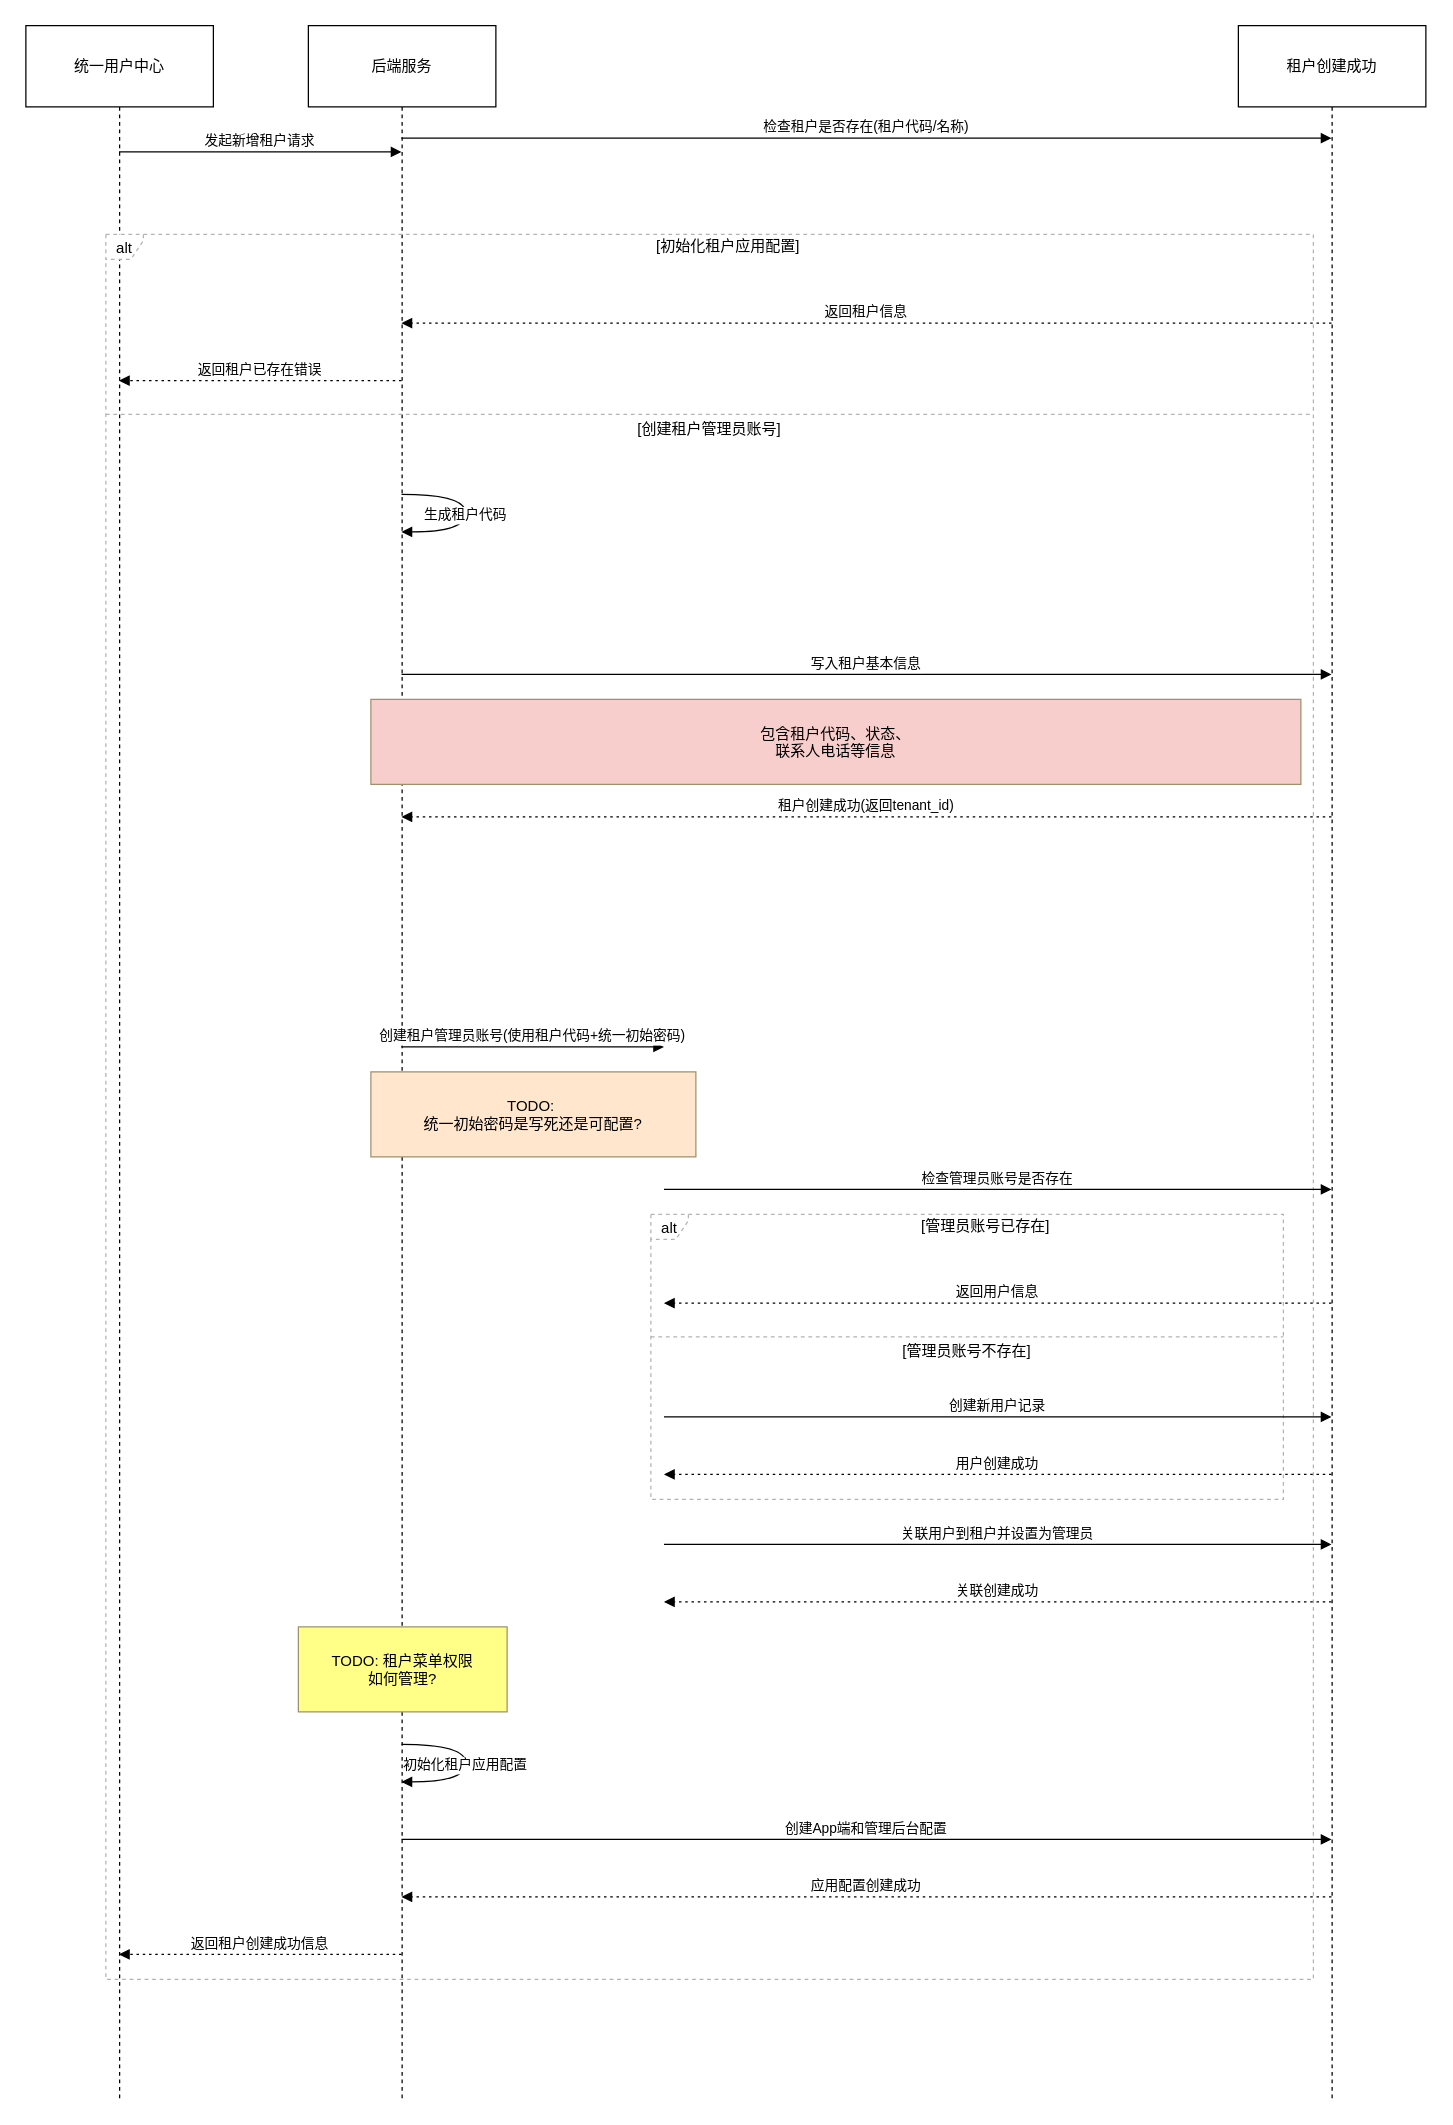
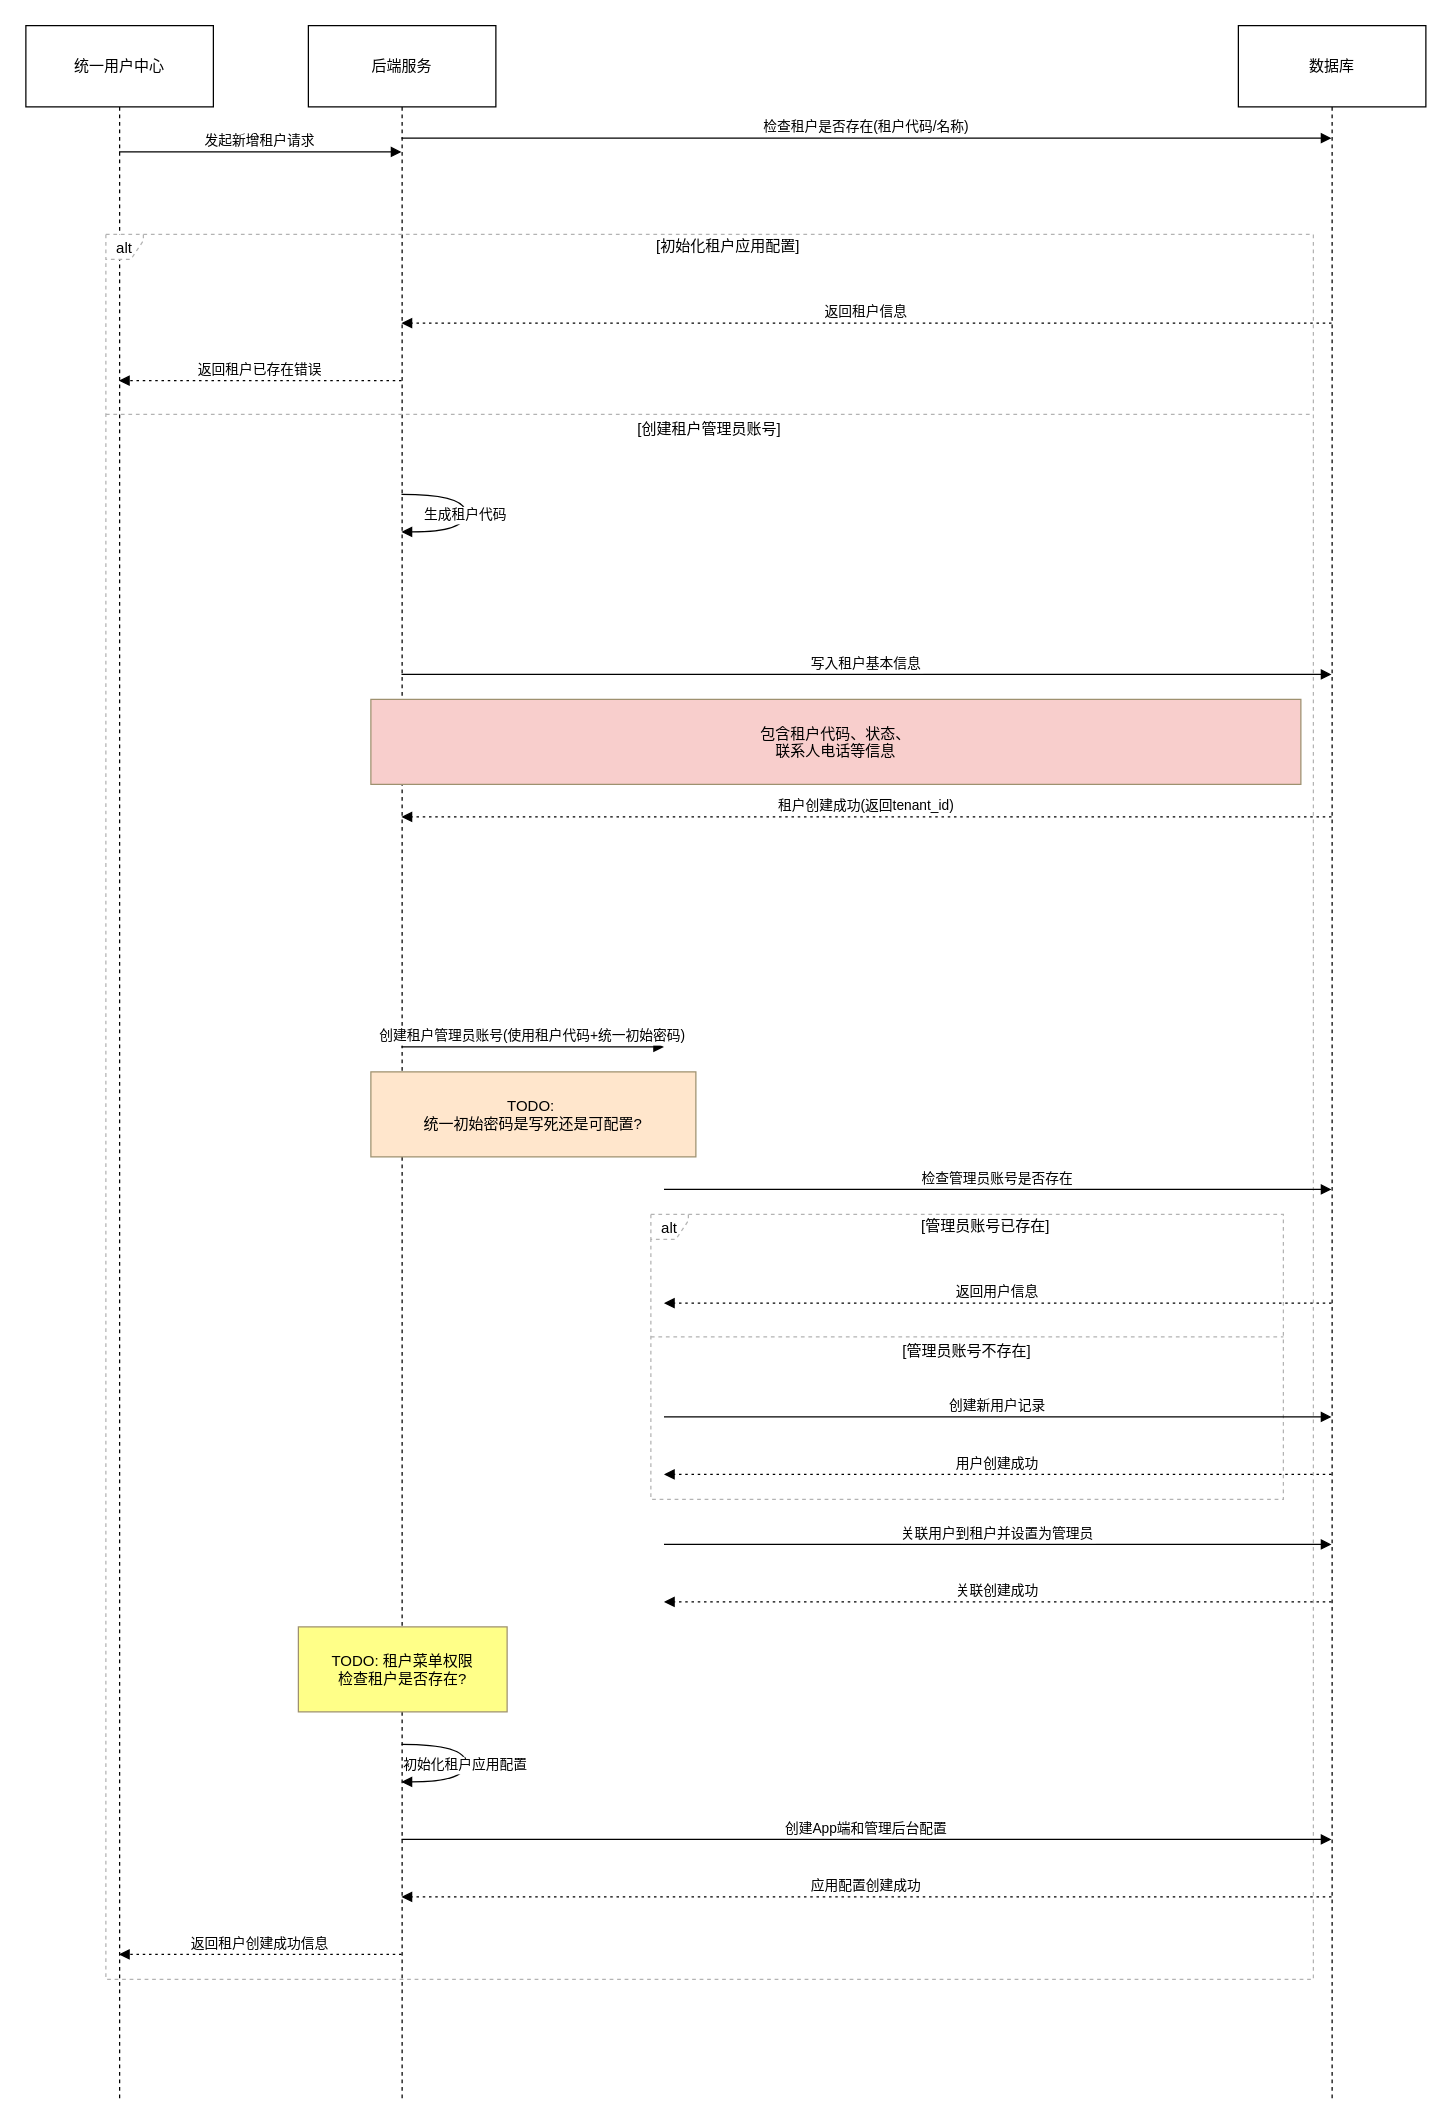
  <mxCell id="0" />
  <mxCell id="1" parent="0" />
  <mxCell id="2" value="统一用户中心" style="shape=umlLifeline;perimeter=lifelinePerimeter;whiteSpace=wrap;container=1;dropTarget=0;collapsible=0;recursiveResize=0;outlineConnect=0;portConstraint=eastwest;newEdgeStyle={&quot;edgeStyle&quot;:&quot;elbowEdgeStyle&quot;,&quot;elbow&quot;:&quot;vertical&quot;,&quot;curved&quot;:0,&quot;rounded&quot;:0};size=65;" vertex="1" parent="1"><mxGeometry x="20" y="20" width="150" height="1658" as="geometry" /></mxCell>
  <mxCell id="3" value="后端服务" style="shape=umlLifeline;perimeter=lifelinePerimeter;whiteSpace=wrap;container=1;dropTarget=0;collapsible=0;recursiveResize=0;outlineConnect=0;portConstraint=eastwest;newEdgeStyle={&quot;edgeStyle&quot;:&quot;elbowEdgeStyle&quot;,&quot;elbow&quot;:&quot;vertical&quot;,&quot;curved&quot;:0,&quot;rounded&quot;:0};size=65;" vertex="1" parent="1"><mxGeometry x="246" y="20" width="150" height="1658" as="geometry" /></mxCell>
- <mxCell id="4" value="租户创建成功" style="shape=umlLifeline;perimeter=lifelinePerimeter;whiteSpace=wrap;container=1;dropTarget=0;collapsible=0;recursiveResize=0;outlineConnect=0;portConstraint=eastwest;newEdgeStyle={&quot;edgeStyle&quot;:&quot;elbowEdgeStyle&quot;,&quot;elbow&quot;:&quot;vertical&quot;,&quot;curved&quot;:0,&quot;rounded&quot;:0};size=65;" vertex="1" parent="1"><mxGeometry x="990" y="20" width="150" height="1658" as="geometry" /></mxCell>
+ <mxCell id="4" value="数据库" style="shape=umlLifeline;perimeter=lifelinePerimeter;whiteSpace=wrap;container=1;dropTarget=0;collapsible=0;recursiveResize=0;outlineConnect=0;portConstraint=eastwest;newEdgeStyle={&quot;edgeStyle&quot;:&quot;elbowEdgeStyle&quot;,&quot;elbow&quot;:&quot;vertical&quot;,&quot;curved&quot;:0,&quot;rounded&quot;:0};size=65;" vertex="1" parent="1"><mxGeometry x="990" y="20" width="150" height="1658" as="geometry" /></mxCell>
  <mxCell id="5" value="alt" style="shape=umlFrame;dashed=1;pointerEvents=0;dropTarget=0;strokeColor=#B3B3B3;height=20;width=30" vertex="1" parent="1"><mxGeometry x="520" y="971" width="506" height="228" as="geometry" /></mxCell>
  <mxCell id="6" value="[管理员账号已存在]" style="text;strokeColor=none;fillColor=none;align=center;verticalAlign=middle;whiteSpace=wrap;" vertex="1" parent="5"><mxGeometry x="30" width="476" height="20" as="geometry" /></mxCell>
  <mxCell id="7" value="[管理员账号不存在]" style="shape=line;dashed=1;whiteSpace=wrap;verticalAlign=top;labelPosition=center;verticalLabelPosition=middle;align=center;strokeColor=#B3B3B3;" vertex="1" parent="5"><mxGeometry y="96" width="506" height="4" as="geometry" /></mxCell>
  <mxCell id="8" value="alt" style="shape=umlFrame;dashed=1;pointerEvents=0;dropTarget=0;strokeColor=#B3B3B3;height=20;width=30" vertex="1" parent="1"><mxGeometry x="84" y="187" width="966" height="1396" as="geometry" /></mxCell>
  <mxCell id="9" value="[初始化租户应用配置]" style="text;strokeColor=none;fillColor=none;align=center;verticalAlign=middle;whiteSpace=wrap;" vertex="1" parent="8"><mxGeometry x="30" width="936" height="20" as="geometry" /></mxCell>
  <mxCell id="10" value="[创建租户管理员账号]" style="shape=line;dashed=1;whiteSpace=wrap;verticalAlign=top;labelPosition=center;verticalLabelPosition=middle;align=center;strokeColor=#B3B3B3;" vertex="1" parent="8"><mxGeometry y="142" width="966" height="4" as="geometry" /></mxCell>
  <mxCell id="11" value="发起新增租户请求" style="verticalAlign=bottom;edgeStyle=elbowEdgeStyle;elbow=vertical;curved=0;rounded=0;endArrow=block;" edge="1" parent="1" source="2" target="3"><mxGeometry relative="1" as="geometry"><Array as="points"><mxPoint x="217" y="121" /></Array></mxGeometry></mxCell>
  <mxCell id="12" value="检查租户是否存在(租户代码/名称)" style="verticalAlign=bottom;edgeStyle=elbowEdgeStyle;elbow=vertical;curved=0;rounded=0;endArrow=block;" edge="1" parent="1" source="3" target="4"><mxGeometry relative="1" as="geometry"><Array as="points"><mxPoint x="920" y="110" /></Array></mxGeometry></mxCell>
  <mxCell id="13" value="返回租户信息" style="verticalAlign=bottom;edgeStyle=elbowEdgeStyle;elbow=vertical;curved=0;rounded=0;dashed=1;dashPattern=2 3;endArrow=block;" edge="1" parent="1" source="4" target="3"><mxGeometry relative="1" as="geometry"><Array as="points"><mxPoint x="680" y="258" /></Array></mxGeometry></mxCell>
  <mxCell id="14" value="返回租户已存在错误" style="verticalAlign=bottom;edgeStyle=elbowEdgeStyle;elbow=vertical;curved=0;rounded=0;dashed=1;dashPattern=2 3;endArrow=block;" edge="1" parent="1" source="3" target="2"><mxGeometry relative="1" as="geometry"><Array as="points"><mxPoint x="220" y="304" /></Array></mxGeometry></mxCell>
  <mxCell id="15" value="生成租户代码" style="curved=1;endArrow=block;rounded=0;" edge="1" parent="1" source="3" target="3"><mxGeometry relative="1" as="geometry"><Array as="points"><mxPoint x="372" y="395" /><mxPoint x="372" y="425" /></Array></mxGeometry></mxCell>
  <mxCell id="16" value="写入租户基本信息" style="verticalAlign=bottom;edgeStyle=elbowEdgeStyle;elbow=vertical;curved=0;rounded=0;endArrow=block;" edge="1" parent="1" source="3" target="4"><mxGeometry relative="1" as="geometry"><Array as="points"><mxPoint x="677" y="539" /></Array></mxGeometry></mxCell>
  <mxCell id="17" value="租户创建成功(返回tenant_id)" style="verticalAlign=bottom;edgeStyle=elbowEdgeStyle;elbow=vertical;curved=0;rounded=0;dashed=1;dashPattern=2 3;endArrow=block;" edge="1" parent="1" source="4" target="3"><mxGeometry relative="1" as="geometry"><Array as="points"><mxPoint x="680" y="653" /></Array></mxGeometry></mxCell>
  <mxCell id="18" value="创建租户管理员账号(使用租户代码+统一初始密码)" style="verticalAlign=bottom;edgeStyle=elbowEdgeStyle;elbow=vertical;curved=0;rounded=0;endArrow=block;" edge="1" parent="1" source="3"><mxGeometry relative="1" as="geometry"><Array as="points"><mxPoint x="435" y="837" /></Array><mxPoint x="530.5" y="837" as="targetPoint" /></mxGeometry></mxCell>
  <mxCell id="19" value="检查管理员账号是否存在" style="verticalAlign=bottom;edgeStyle=elbowEdgeStyle;elbow=vertical;curved=0;rounded=0;endArrow=block;" edge="1" parent="1" target="4"><mxGeometry relative="1" as="geometry"><Array as="points"><mxPoint x="782" y="951" /></Array><mxPoint x="530.5" y="951" as="sourcePoint" /></mxGeometry></mxCell>
  <mxCell id="20" value="返回用户信息" style="verticalAlign=bottom;edgeStyle=elbowEdgeStyle;elbow=vertical;curved=0;rounded=0;dashed=1;dashPattern=2 3;endArrow=block;" edge="1" parent="1" source="4"><mxGeometry relative="1" as="geometry"><Array as="points"><mxPoint x="785" y="1042" /></Array><mxPoint x="530.5" y="1042" as="targetPoint" /></mxGeometry></mxCell>
  <mxCell id="21" value="创建新用户记录" style="verticalAlign=bottom;edgeStyle=elbowEdgeStyle;elbow=vertical;curved=0;rounded=0;endArrow=block;" edge="1" parent="1" target="4"><mxGeometry relative="1" as="geometry"><Array as="points"><mxPoint x="782" y="1133" /></Array><mxPoint x="530.5" y="1133" as="sourcePoint" /></mxGeometry></mxCell>
  <mxCell id="22" value="用户创建成功" style="verticalAlign=bottom;edgeStyle=elbowEdgeStyle;elbow=vertical;curved=0;rounded=0;dashed=1;dashPattern=2 3;endArrow=block;" edge="1" parent="1" source="4"><mxGeometry relative="1" as="geometry"><Array as="points"><mxPoint x="785" y="1179" /></Array><mxPoint x="530.5" y="1179" as="targetPoint" /></mxGeometry></mxCell>
  <mxCell id="23" value="关联用户到租户并设置为管理员" style="verticalAlign=bottom;edgeStyle=elbowEdgeStyle;elbow=vertical;curved=0;rounded=0;endArrow=block;" edge="1" parent="1" target="4"><mxGeometry relative="1" as="geometry"><Array as="points"><mxPoint x="782" y="1235" /></Array><mxPoint x="530.5" y="1235" as="sourcePoint" /></mxGeometry></mxCell>
  <mxCell id="24" value="关联创建成功" style="verticalAlign=bottom;edgeStyle=elbowEdgeStyle;elbow=vertical;curved=0;rounded=0;dashed=1;dashPattern=2 3;endArrow=block;" edge="1" parent="1" source="4"><mxGeometry relative="1" as="geometry"><Array as="points"><mxPoint x="785" y="1281" /></Array><mxPoint x="530.5" y="1281" as="targetPoint" /></mxGeometry></mxCell>
  <mxCell id="25" value="初始化租户应用配置" style="curved=1;endArrow=block;rounded=0;" edge="1" parent="1" source="3" target="3"><mxGeometry relative="1" as="geometry"><Array as="points"><mxPoint x="372" y="1395" /><mxPoint x="372" y="1425" /></Array></mxGeometry></mxCell>
  <mxCell id="26" value="创建App端和管理后台配置" style="verticalAlign=bottom;edgeStyle=elbowEdgeStyle;elbow=vertical;curved=0;rounded=0;endArrow=block;" edge="1" parent="1" source="3" target="4"><mxGeometry relative="1" as="geometry"><Array as="points"><mxPoint x="677" y="1471" /></Array></mxGeometry></mxCell>
  <mxCell id="27" value="应用配置创建成功" style="verticalAlign=bottom;edgeStyle=elbowEdgeStyle;elbow=vertical;curved=0;rounded=0;dashed=1;dashPattern=2 3;endArrow=block;" edge="1" parent="1" source="4" target="3"><mxGeometry relative="1" as="geometry"><Array as="points"><mxPoint x="680" y="1517" /></Array></mxGeometry></mxCell>
  <mxCell id="28" value="返回租户创建成功信息" style="verticalAlign=bottom;edgeStyle=elbowEdgeStyle;elbow=vertical;curved=0;rounded=0;dashed=1;dashPattern=2 3;endArrow=block;" edge="1" parent="1" source="3" target="2"><mxGeometry relative="1" as="geometry"><Array as="points"><mxPoint x="220" y="1563" /></Array></mxGeometry></mxCell>
  <mxCell id="29" value="包含租户代码、状态、&#10;联系人电话等信息" style="fillColor=#f8cecc;strokeColor=#9E916F;" vertex="1" parent="1"><mxGeometry x="296" y="559" width="744" height="68" as="geometry" /></mxCell>
  <mxCell id="30" value="TODO: &#10;统一初始密码是写死还是可配置?" style="fillColor=#ffe6cc;strokeColor=#9E916F;" vertex="1" parent="1"><mxGeometry x="296" y="857" width="260" height="68" as="geometry" /></mxCell>
- <mxCell id="31" value="TODO: 租户菜单权限&#10;如何管理?" style="fillColor=#ffff88;strokeColor=#9E916F;" vertex="1" parent="1"><mxGeometry x="238" y="1301" width="167" height="68" as="geometry" /></mxCell>
+ <mxCell id="31" value="TODO: 租户菜单权限&#10;检查租户是否存在?" style="fillColor=#ffff88;strokeColor=#9E916F;" vertex="1" parent="1"><mxGeometry x="238" y="1301" width="167" height="68" as="geometry" /></mxCell>
